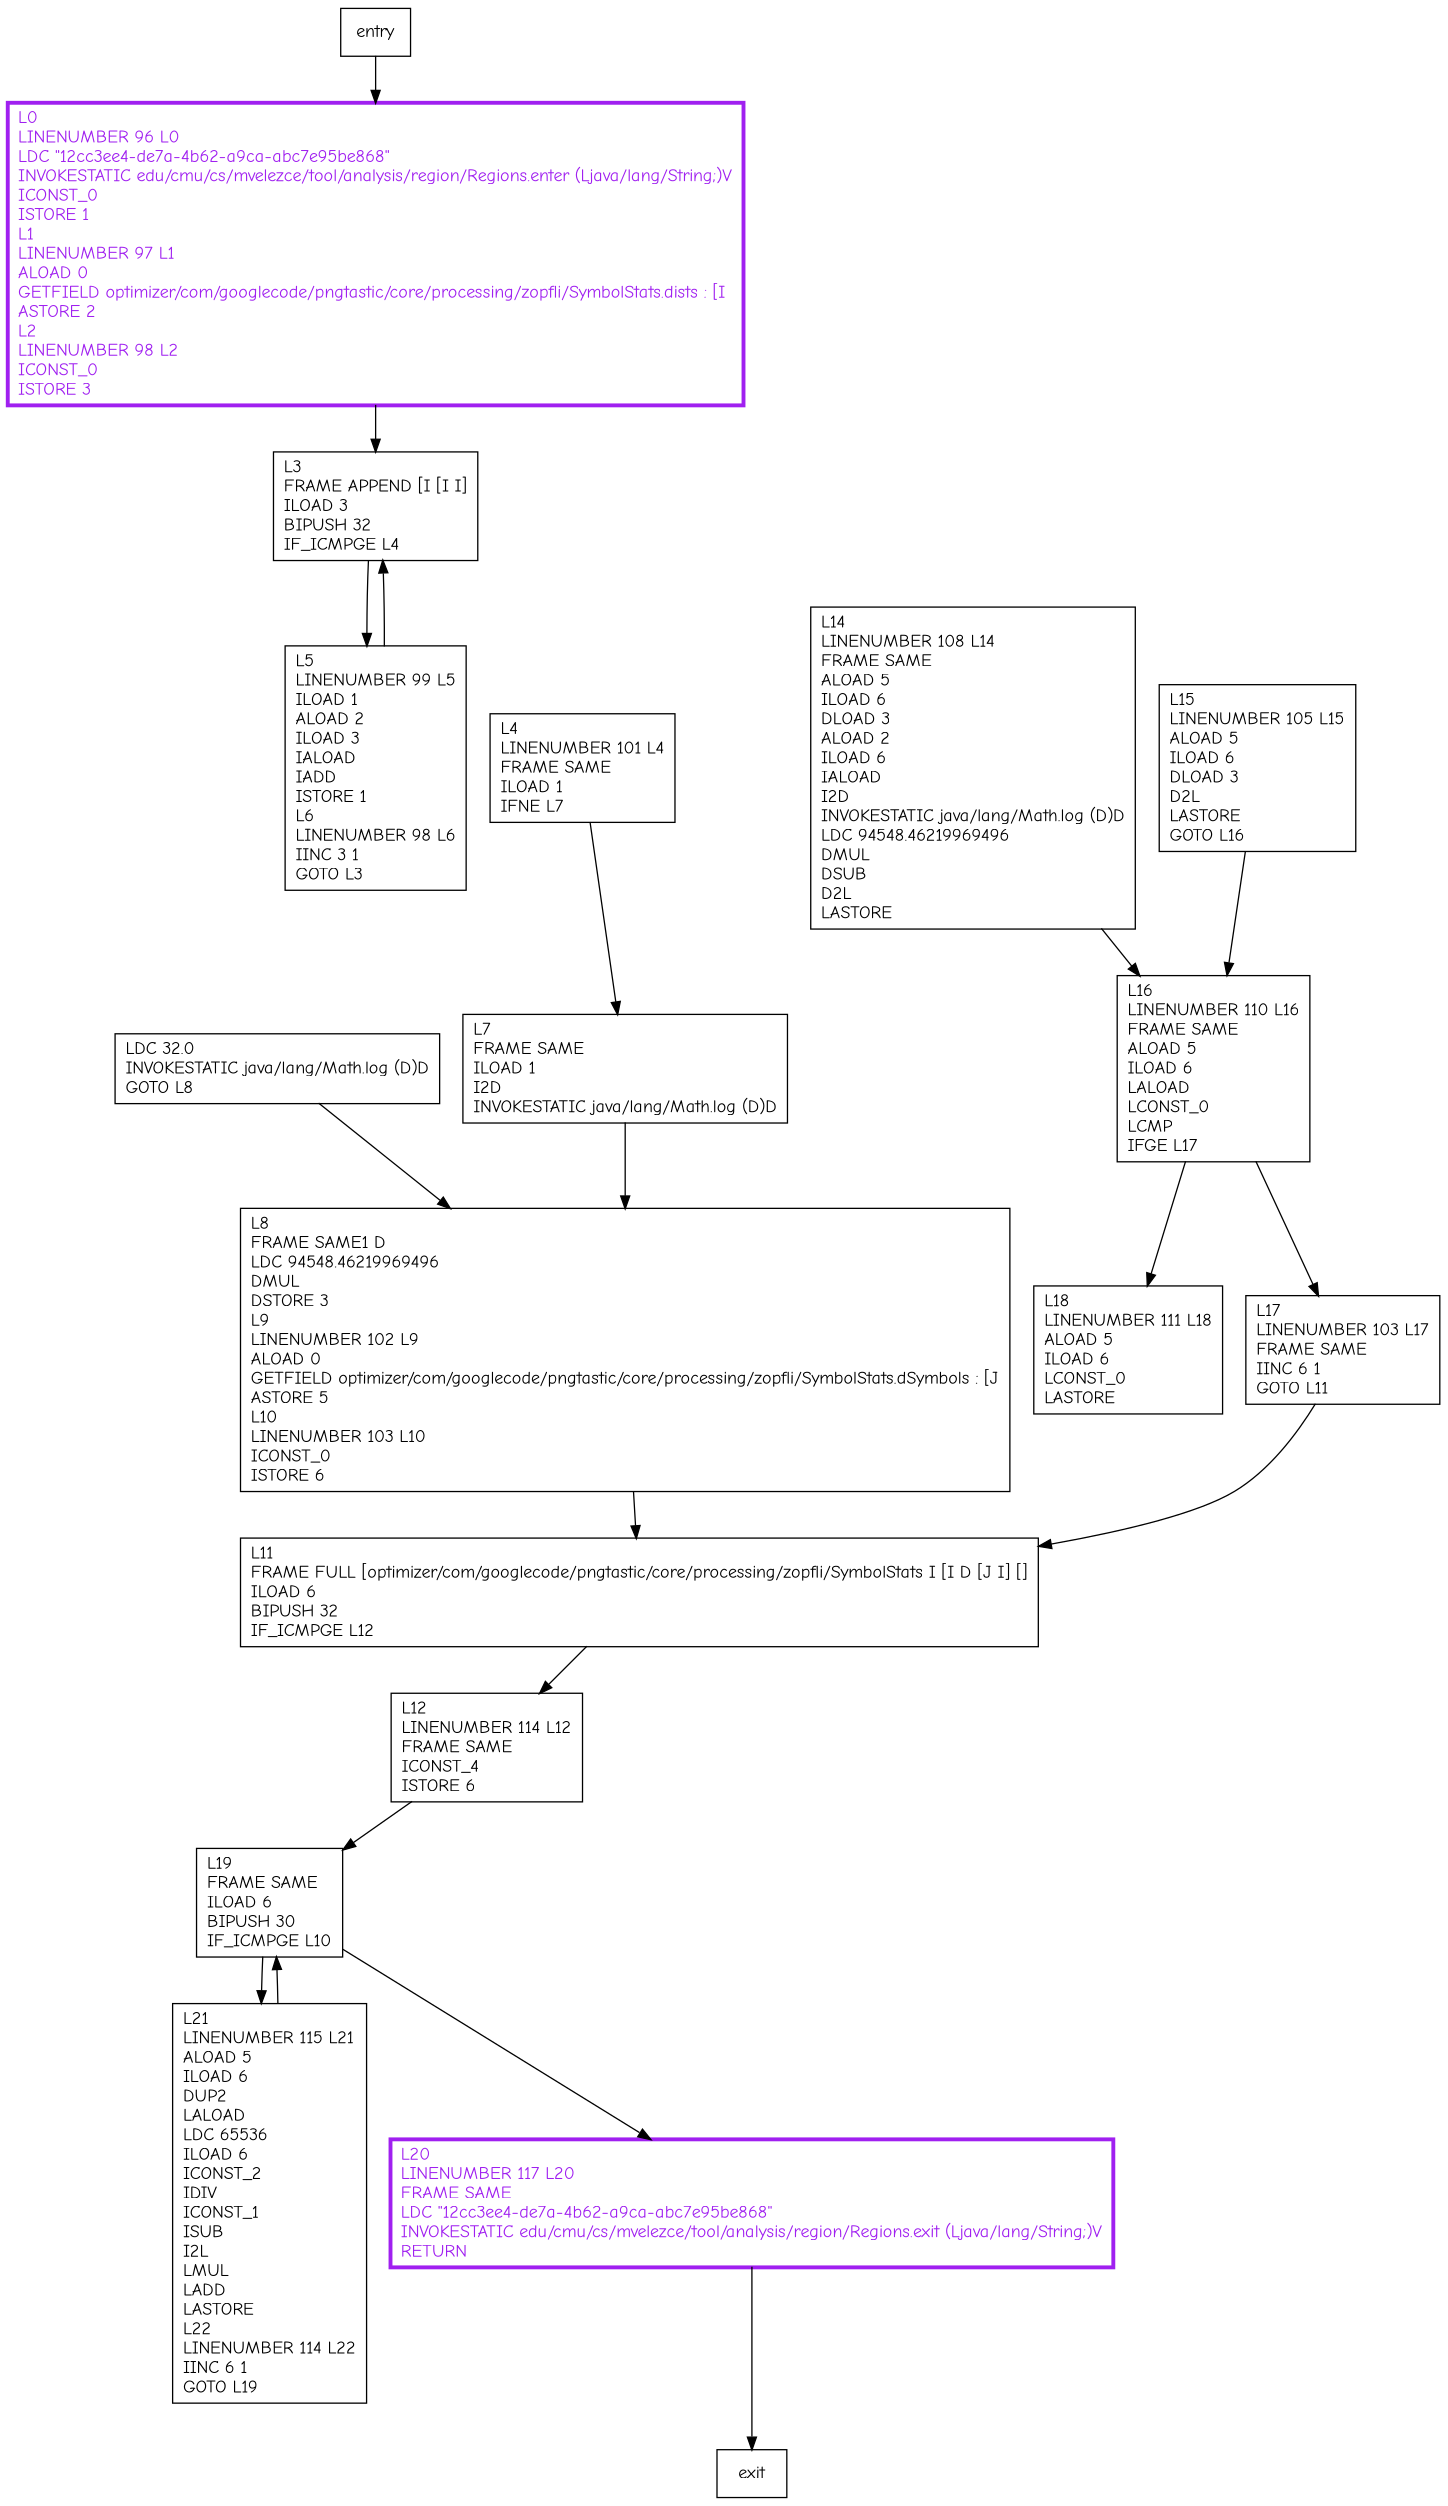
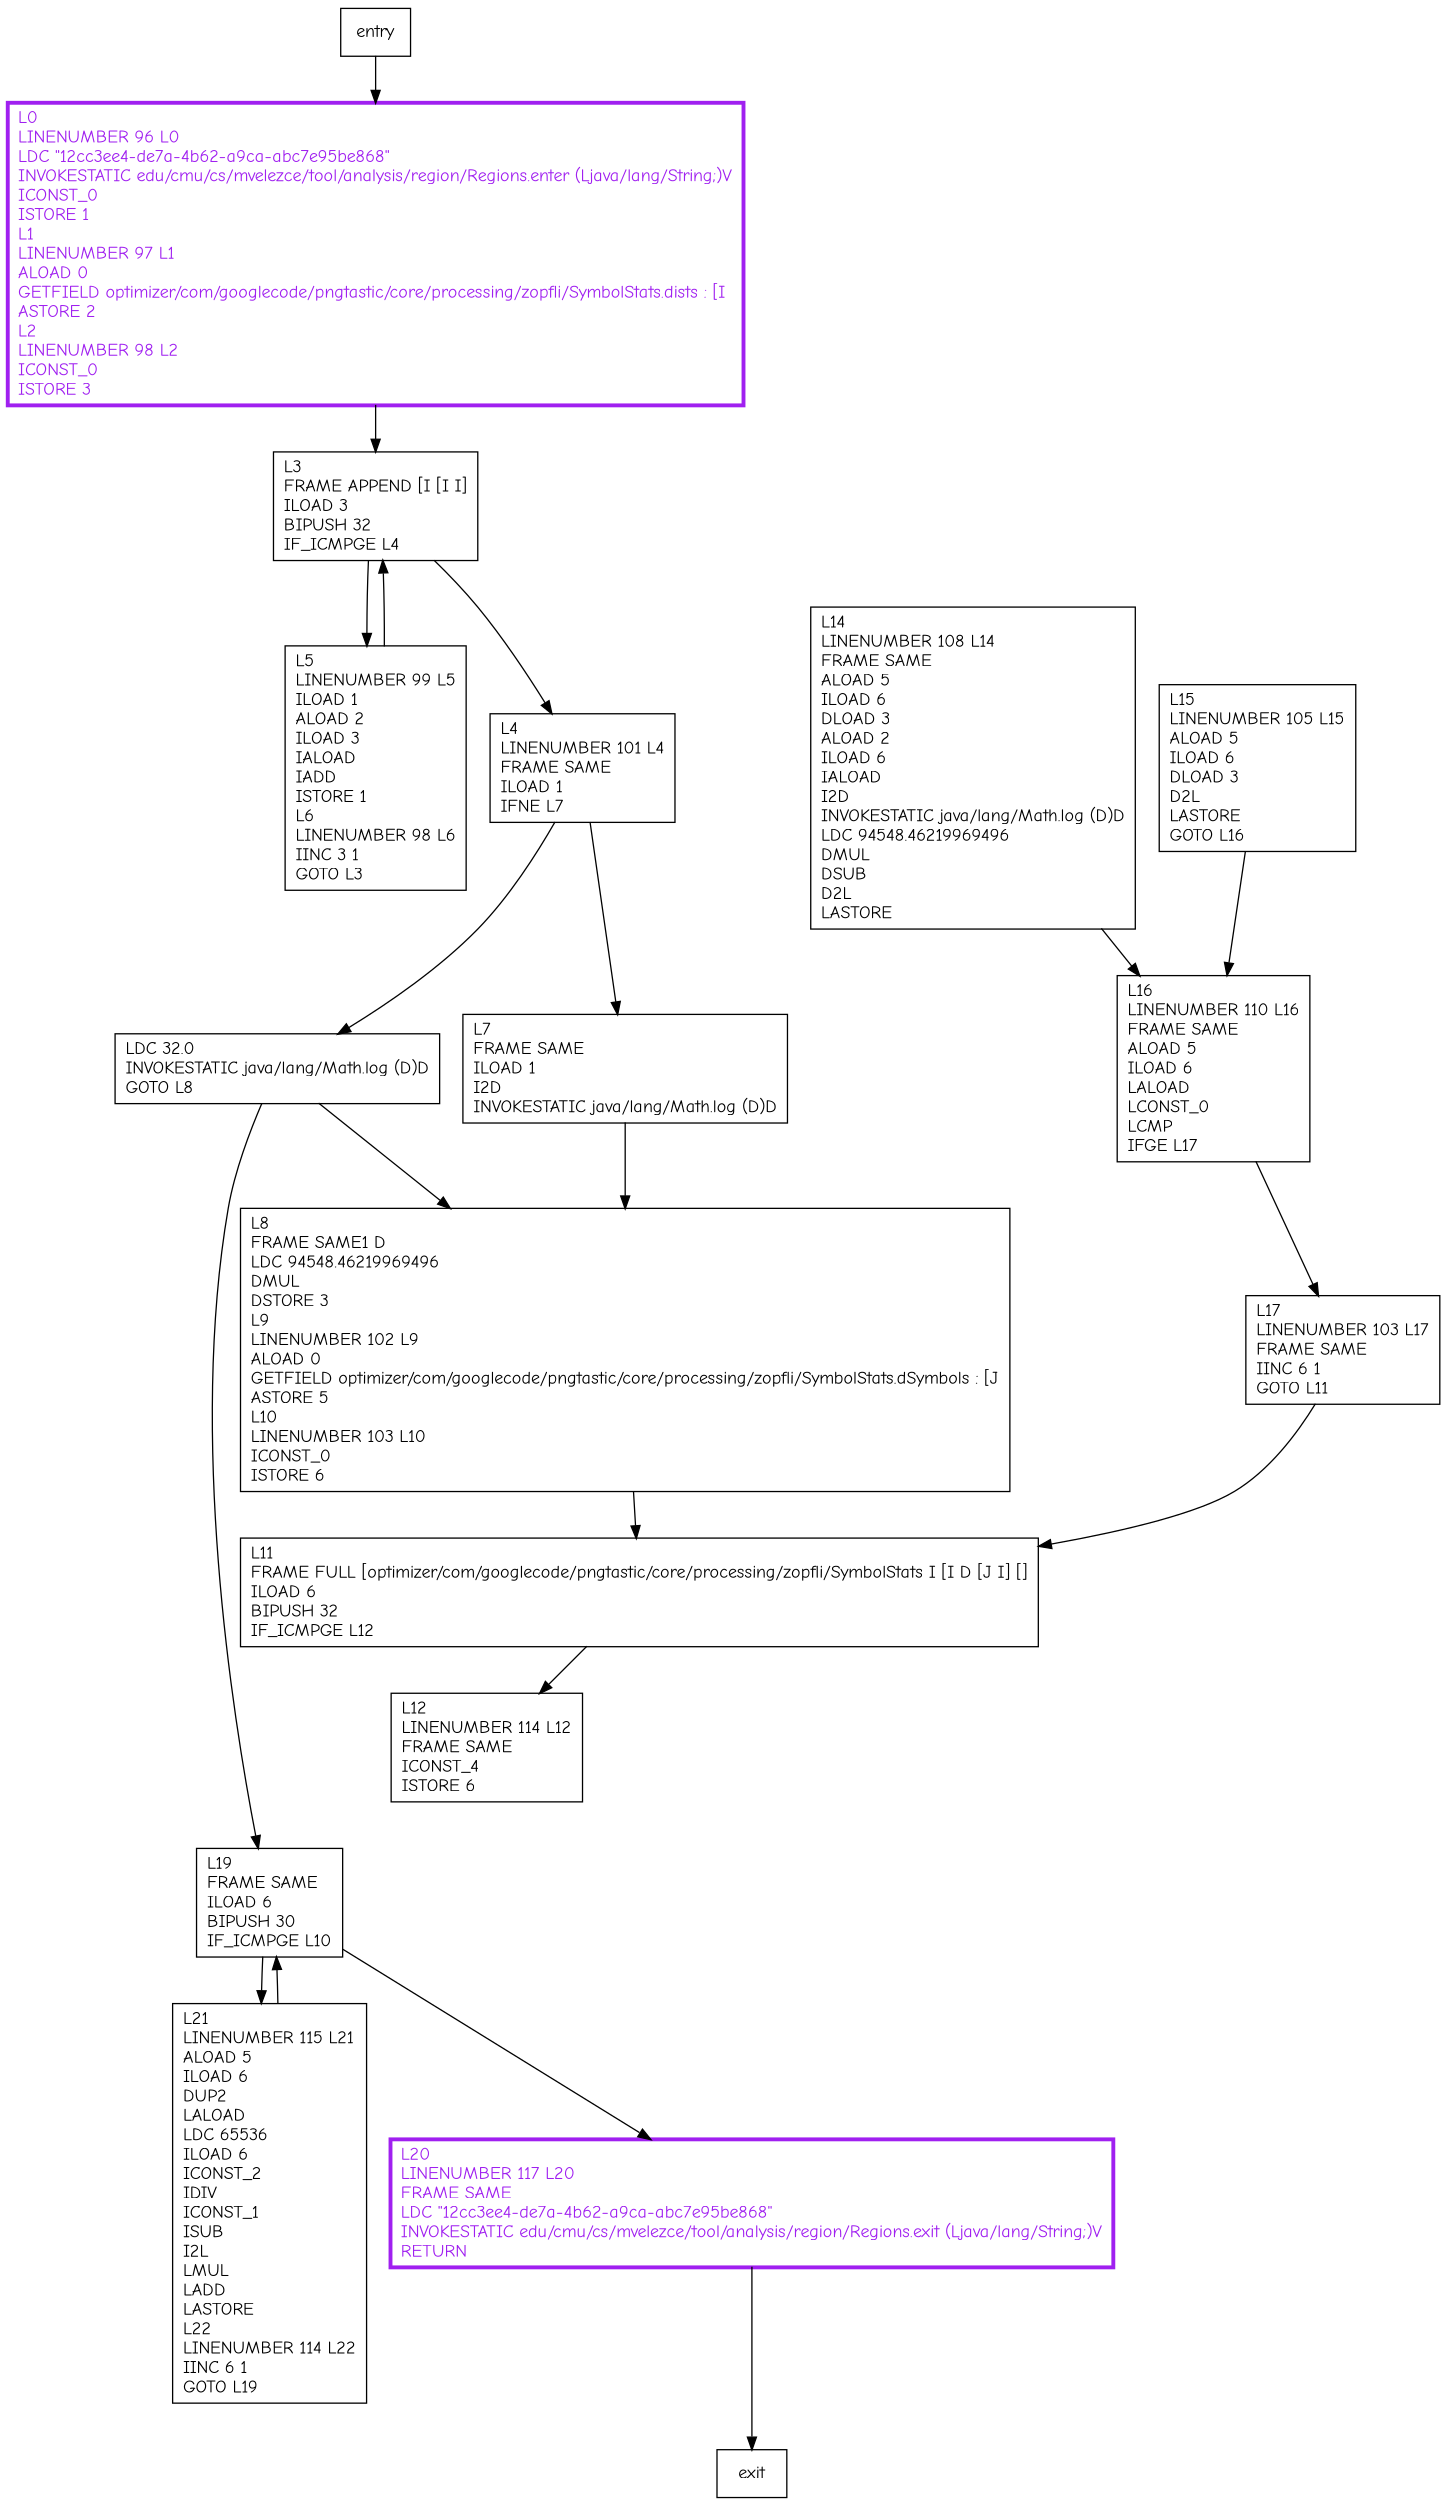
  digraph {
    fontname="Comic Neue"
    node [fontname="Comic Neue" shape=record]
    edge [fontname="Comic Neue"]
    n1 [label="L16\lLINENUMBER 110 L16\lFRAME SAME\lALOAD 5\lILOAD 6\lLALOAD\lLCONST_0\lLCMP\lIFGE L17\l"]
-   n2 [label="L18\lLINENUMBER 111 L18\lALOAD 5\lILOAD 6\lLCONST_0\lLASTORE\l"]
    n3 [label="L17\lLINENUMBER 103 L17\lFRAME SAME\lIINC 6 1\lGOTO L11\l"]
    n4 [label="L11\lFRAME FULL [optimizer/com/googlecode/pngtastic/core/processing/zopfli/SymbolStats I [I D [J I] []\lILOAD 6\lBIPUSH 32\lIF_ICMPGE L12\l"]
    n5 [label="L14\lLINENUMBER 108 L14\lFRAME SAME\lALOAD 5\lILOAD 6\lDLOAD 3\lALOAD 2\lILOAD 6\lIALOAD\lI2D\lINVOKESTATIC java/lang/Math.log (D)D\lLDC 94548.46219969496\lDMUL\lDSUB\lD2L\lLASTORE\l"]
    n6 [color=purple fontcolor=purple label="L20\lLINENUMBER 117 L20\lFRAME SAME\lLDC \"12cc3ee4-de7a-4b62-a9ca-abc7e95be868\"\lINVOKESTATIC edu/cmu/cs/mvelezce/tool/analysis/region/Regions.exit (Ljava/lang/String;)V\lRETURN\l" penwidth=3]
    exit
    n8 [color=purple fontcolor=purple label="L0\lLINENUMBER 96 L0\lLDC \"12cc3ee4-de7a-4b62-a9ca-abc7e95be868\"\lINVOKESTATIC edu/cmu/cs/mvelezce/tool/analysis/region/Regions.enter (Ljava/lang/String;)V\lICONST_0\lISTORE 1\lL1\lLINENUMBER 97 L1\lALOAD 0\lGETFIELD optimizer/com/googlecode/pngtastic/core/processing/zopfli/SymbolStats.dists : [I\lASTORE 2\lL2\lLINENUMBER 98 L2\lICONST_0\lISTORE 3\l" penwidth=3]
    n9 [label="L3\lFRAME APPEND [I [I I]\lILOAD 3\lBIPUSH 32\lIF_ICMPGE L4\l"]
    n10 [label="L5\lLINENUMBER 99 L5\lILOAD 1\lALOAD 2\lILOAD 3\lIALOAD\lIADD\lISTORE 1\lL6\lLINENUMBER 98 L6\lIINC 3 1\lGOTO L3\l"]
    n11 [label="L4\lLINENUMBER 101 L4\lFRAME SAME\lILOAD 1\lIFNE L7\l"]
    n12 [label="L21\lLINENUMBER 115 L21\lALOAD 5\lILOAD 6\lDUP2\lLALOAD\lLDC 65536\lILOAD 6\lICONST_2\lIDIV\lICONST_1\lISUB\lI2L\lLMUL\lLADD\lLASTORE\lL22\lLINENUMBER 114 L22\lIINC 6 1\lGOTO L19\l"]
    n13 [label="L19\lFRAME SAME\lILOAD 6\lBIPUSH 30\lIF_ICMPGE L10\l"]
    n14 [label="L7\lFRAME SAME\lILOAD 1\lI2D\lINVOKESTATIC java/lang/Math.log (D)D\l"]
    n15 [label="L8\lFRAME SAME1 D\lLDC 94548.46219969496\lDMUL\lDSTORE 3\lL9\lLINENUMBER 102 L9\lALOAD 0\lGETFIELD optimizer/com/googlecode/pngtastic/core/processing/zopfli/SymbolStats.dSymbols : [J\lASTORE 5\lL10\lLINENUMBER 103 L10\lICONST_0\lISTORE 6\l"]
    n16 [label="L15\lLINENUMBER 105 L15\lALOAD 5\lILOAD 6\lDLOAD 3\lD2L\lLASTORE\lGOTO L16\l"]
    n17 [label="LDC 32.0\lINVOKESTATIC java/lang/Math.log (D)D\lGOTO L8\l"]
    n18 [label="L12\lLINENUMBER 114 L12\lFRAME SAME\lICONST_4\lISTORE 6\l"]
    entry
-   n1 -> n2
    n1 -> n3
    n3 -> n4
    n4 -> n18
    n5 -> n1
    n6 -> exit
    n8 -> n9
    n9 -> n10
+   n9 -> n11
    n10 -> n9
    n11 -> n14
+   n11 -> n17
    n12 -> n13
    n13 -> n6
    n13 -> n12
    n14 -> n15
    n15 -> n4
    n16 -> n1
    n17 -> n15
-   n18 -> n13
+   n17 -> n13
    entry -> n8
  }
